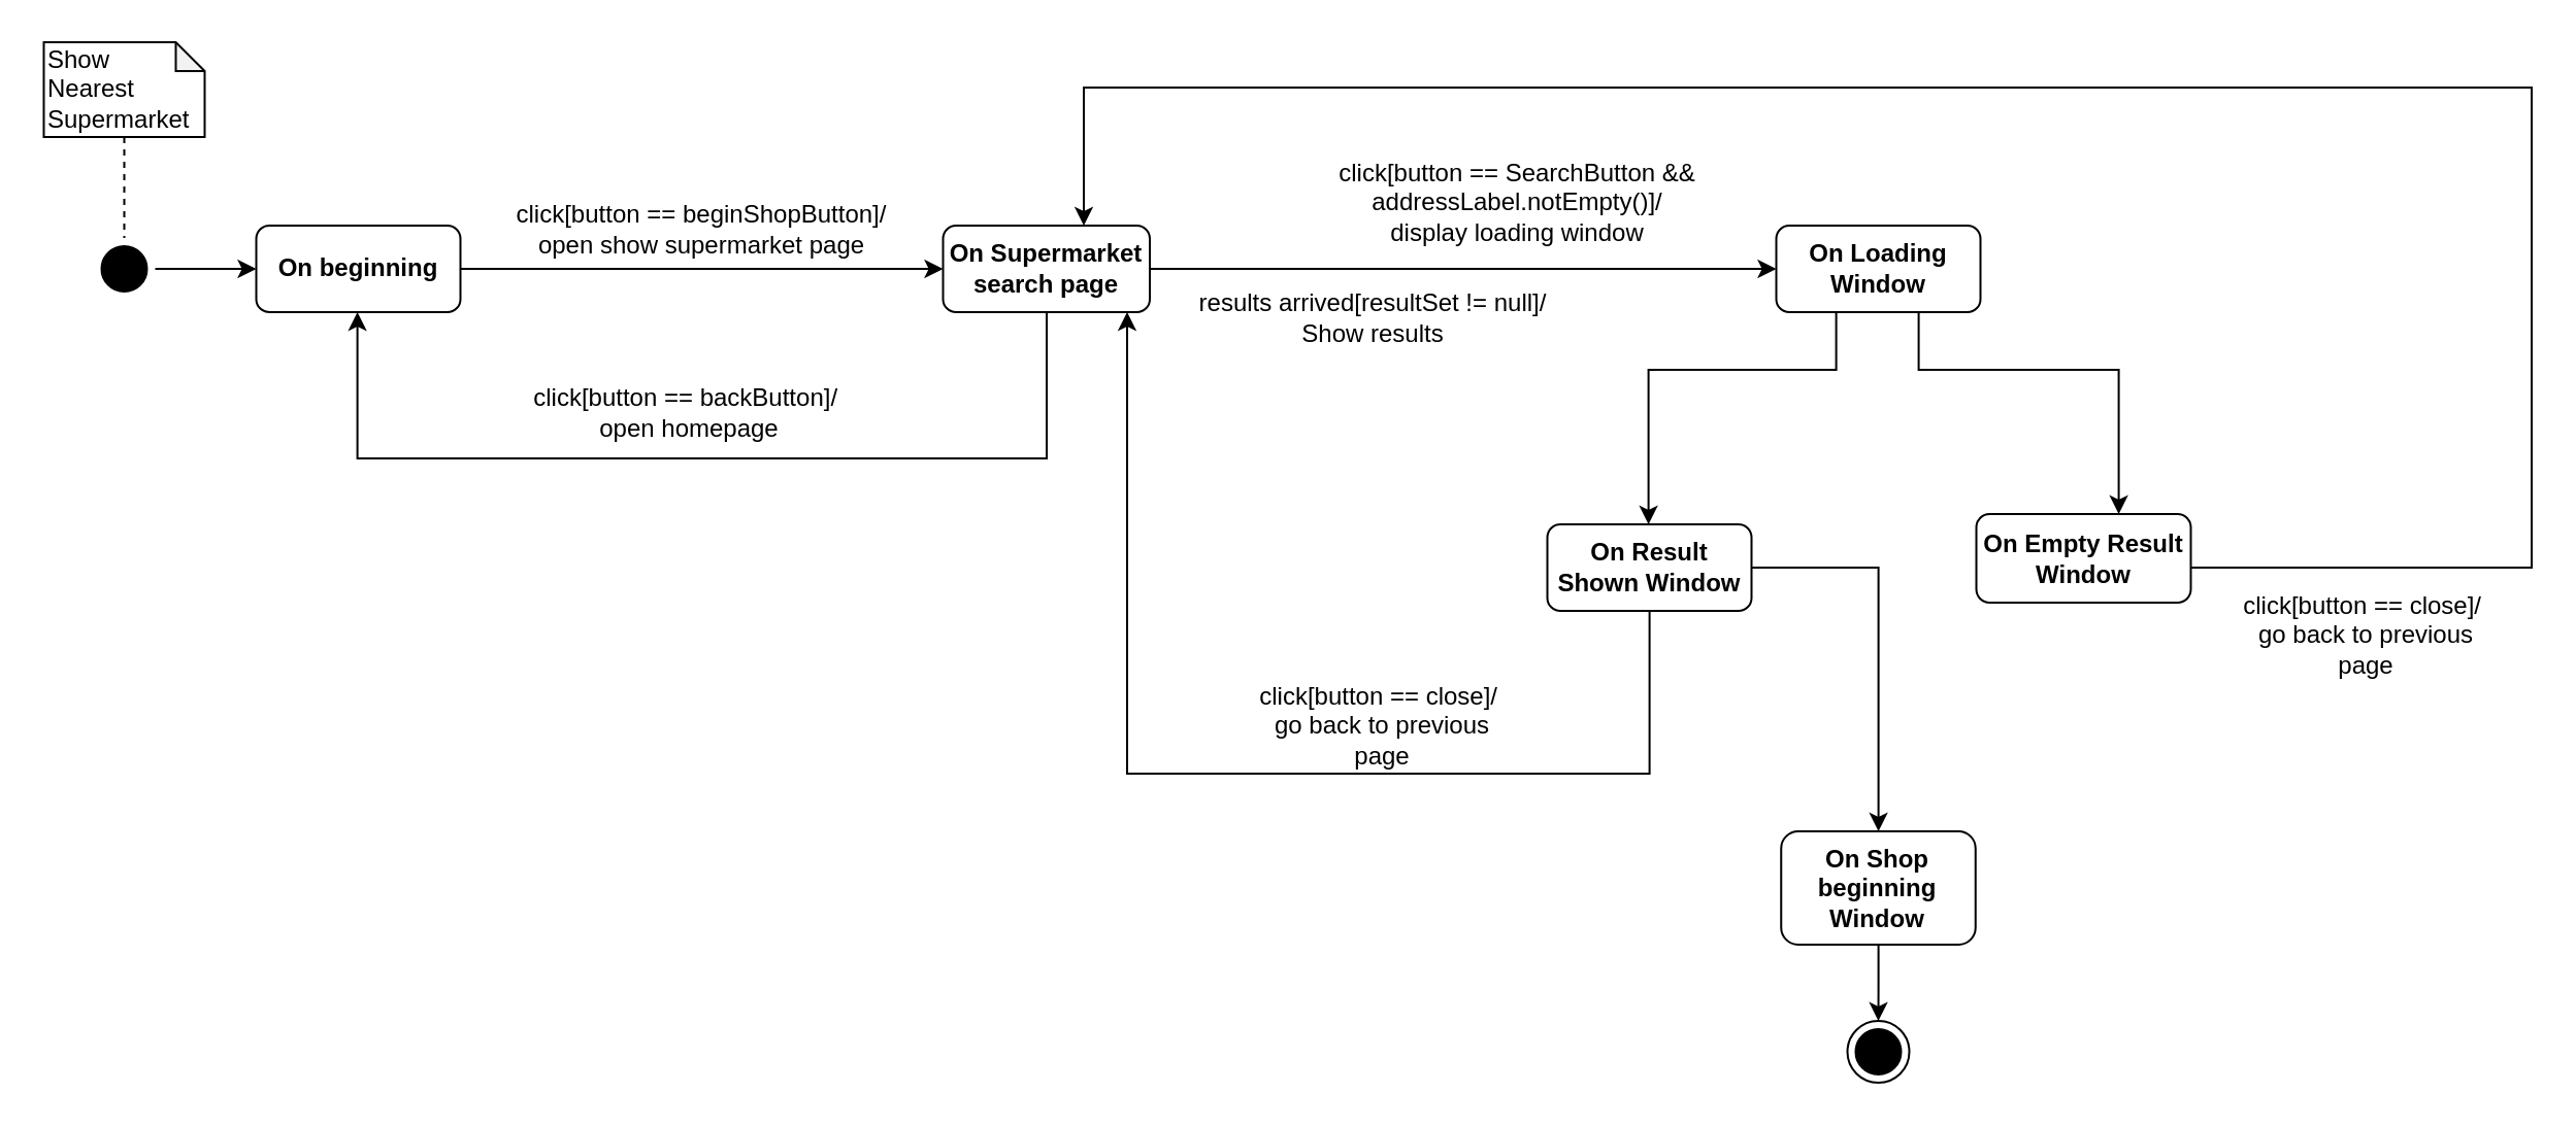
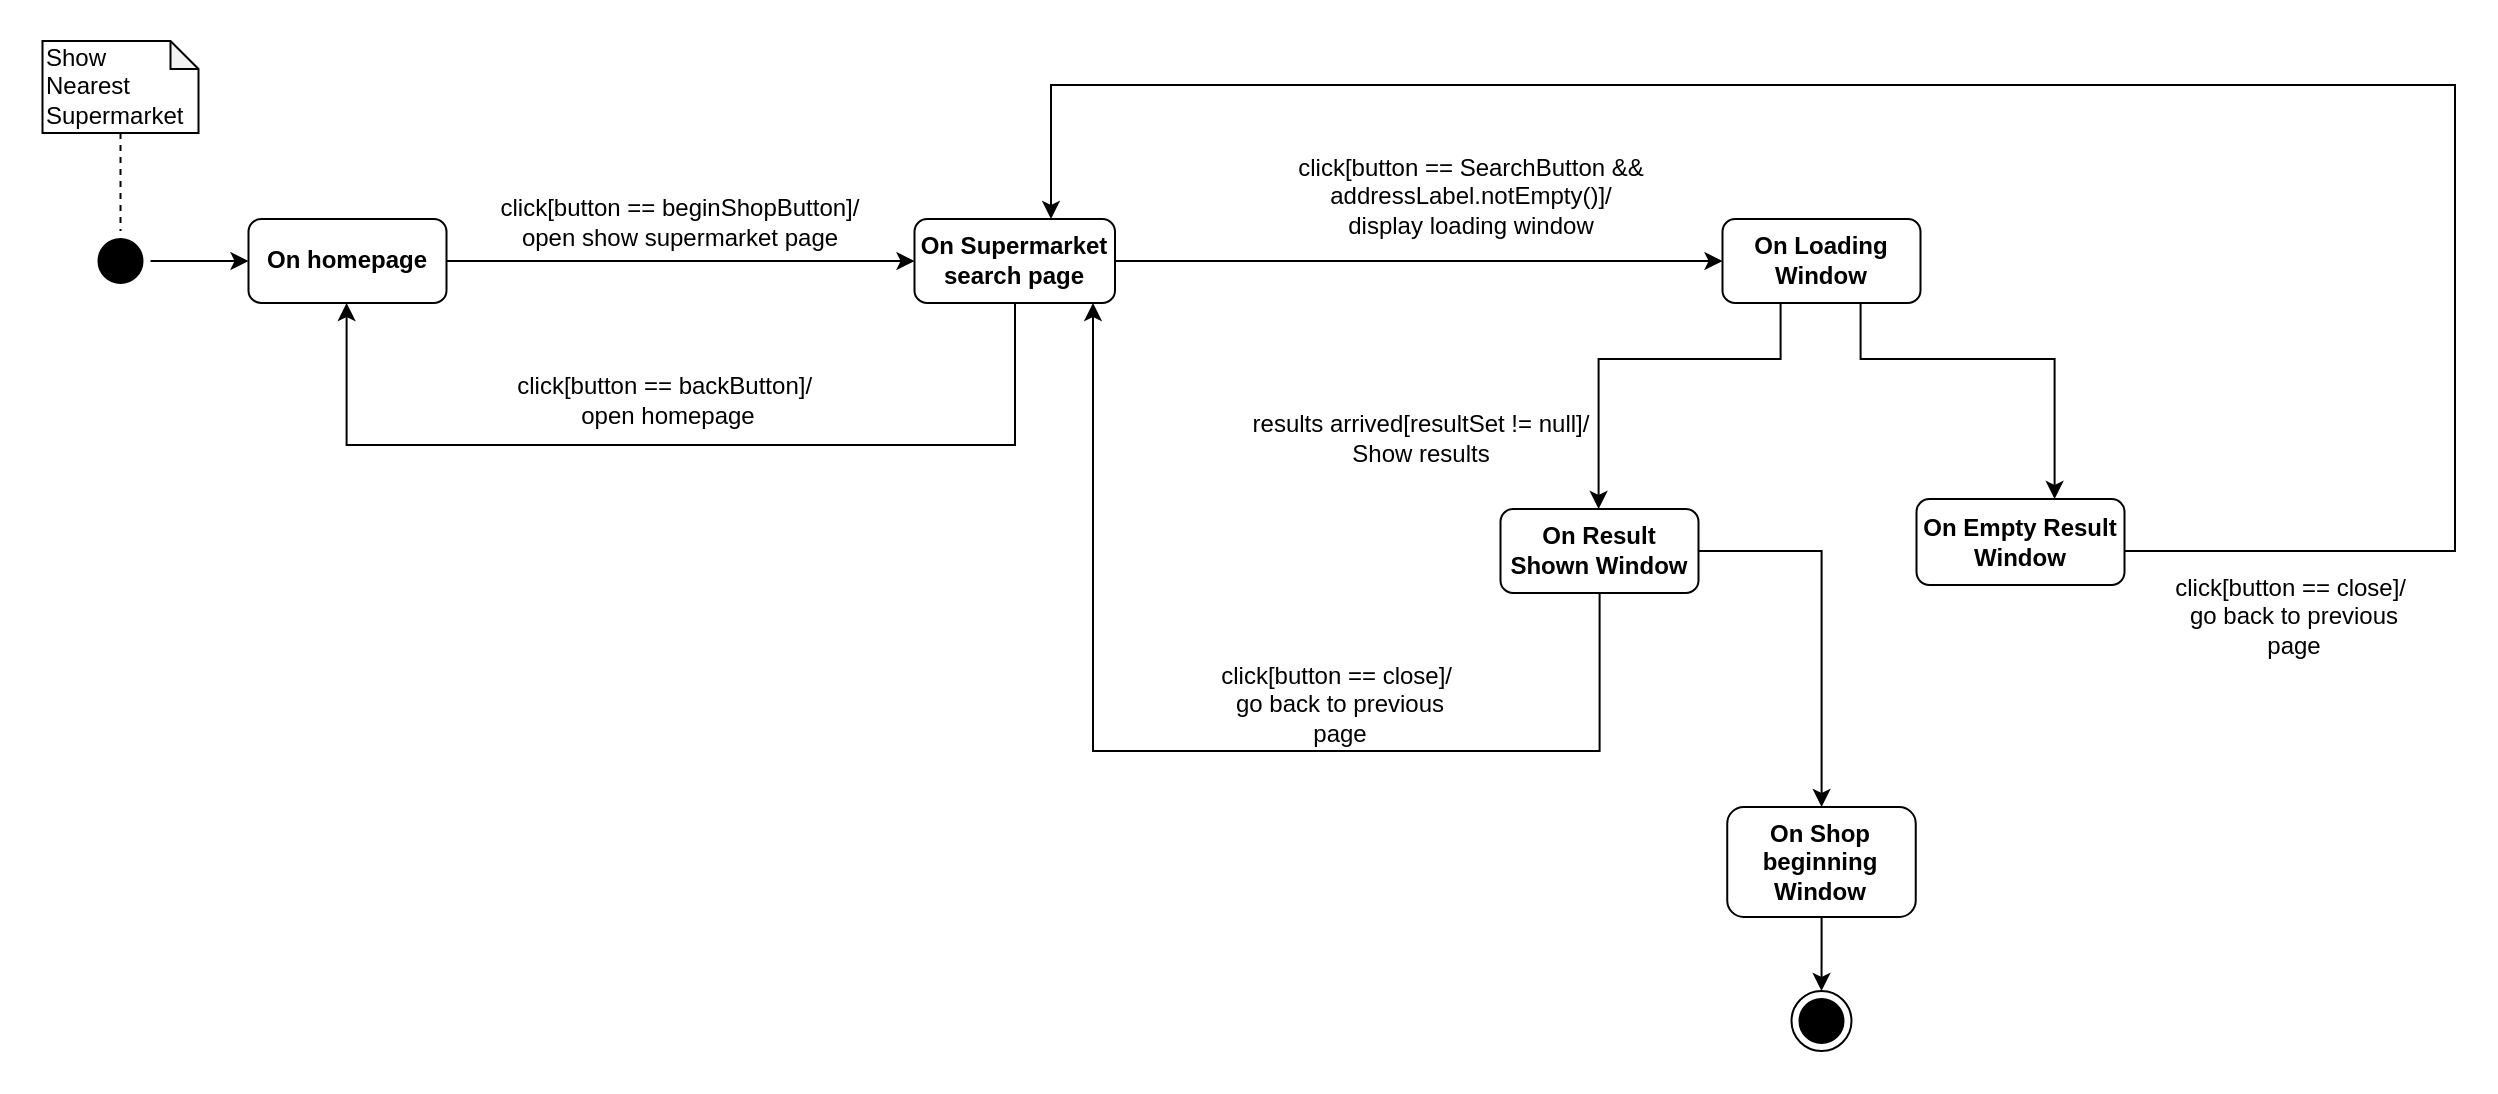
  <mxCell id="0" />
  <mxCell id="1" parent="0" />
  <mxCell id="2" style="edgeStyle=orthogonalEdgeStyle;rounded=0;orthogonalLoop=1;jettySize=auto;html=1;strokeColor=#000000;endArrow=classic;endFill=1;" edge="1" parent="1" source="3" target="7"><mxGeometry relative="1" as="geometry" /></mxCell>
  <mxCell id="3" value="" style="ellipse;html=1;shape=startState;fillColor=#000000;strokeColor=#000000;" vertex="1" parent="1"><mxGeometry x="44.75" y="115" width="30" height="30" as="geometry" /></mxCell>
  <mxCell id="4" style="edgeStyle=orthogonalEdgeStyle;rounded=0;orthogonalLoop=1;jettySize=auto;html=1;strokeColor=#000000;endArrow=none;endFill=0;dashed=1;" edge="1" parent="1" source="5" target="3"><mxGeometry relative="1" as="geometry" /></mxCell>
  <mxCell id="5" value="Show&lt;br&gt;Nearest&lt;br&gt;Supermarket" style="shape=note;whiteSpace=wrap;html=1;backgroundOutline=1;darkOpacity=0.05;strokeColor=#000000;size=14;align=left;" vertex="1" parent="1"><mxGeometry x="20.75" y="20" width="78" height="46" as="geometry" /></mxCell>
  <mxCell id="6" style="edgeStyle=orthogonalEdgeStyle;rounded=0;orthogonalLoop=1;jettySize=auto;html=1;strokeColor=#000000;endArrow=classic;endFill=1;" edge="1" parent="1" source="7" target="10"><mxGeometry relative="1" as="geometry" /></mxCell>
- <mxCell id="7" value="&lt;b&gt;On beginning&lt;/b&gt;" style="rounded=1;whiteSpace=wrap;html=1;strokeColor=#000000;" vertex="1" parent="1"><mxGeometry x="123.75" y="109" width="99" height="42" as="geometry" /></mxCell>
+ <mxCell id="7" value="&lt;b&gt;On homepage&lt;/b&gt;" style="rounded=1;whiteSpace=wrap;html=1;strokeColor=#000000;" vertex="1" parent="1"><mxGeometry x="123.75" y="109" width="99" height="42" as="geometry" /></mxCell>
  <mxCell id="8" style="edgeStyle=orthogonalEdgeStyle;rounded=0;orthogonalLoop=1;jettySize=auto;html=1;strokeColor=#000000;endArrow=classic;endFill=1;" edge="1" parent="1" source="10" target="14"><mxGeometry relative="1" as="geometry" /></mxCell>
  <mxCell id="9" style="edgeStyle=orthogonalEdgeStyle;rounded=0;orthogonalLoop=1;jettySize=auto;html=1;strokeColor=#000000;endArrow=classic;endFill=1;" edge="1" parent="1" source="10" target="7"><mxGeometry relative="1" as="geometry"><Array as="points"><mxPoint x="506.75" y="222" /><mxPoint x="172.75" y="222" /></Array></mxGeometry></mxCell>
  <mxCell id="10" value="&lt;b&gt;On Supermarket search page&lt;/b&gt;" style="rounded=1;whiteSpace=wrap;html=1;strokeColor=#000000;" vertex="1" parent="1"><mxGeometry x="456.75" y="109" width="100.25" height="42" as="geometry" /></mxCell>
  <mxCell id="11" value="click[button == beginShopButton]/&lt;br&gt;open show supermarket page" style="text;html=1;strokeColor=none;fillColor=none;align=center;verticalAlign=middle;whiteSpace=wrap;rounded=0;" vertex="1" parent="1"><mxGeometry x="233.75" y="96" width="212" height="30" as="geometry" /></mxCell>
  <mxCell id="12" style="edgeStyle=orthogonalEdgeStyle;rounded=0;orthogonalLoop=1;jettySize=auto;html=1;strokeColor=#000000;endArrow=classic;endFill=1;" edge="1" parent="1" source="14" target="17"><mxGeometry relative="1" as="geometry"><Array as="points"><mxPoint x="889.75" y="179" /><mxPoint x="798.75" y="179" /></Array></mxGeometry></mxCell>
  <mxCell id="13" style="edgeStyle=orthogonalEdgeStyle;rounded=0;orthogonalLoop=1;jettySize=auto;html=1;strokeColor=#000000;endArrow=classic;endFill=1;" edge="1" parent="1" source="14" target="20"><mxGeometry relative="1" as="geometry"><Array as="points"><mxPoint x="929.75" y="179" /><mxPoint x="1026.75" y="179" /></Array></mxGeometry></mxCell>
  <mxCell id="14" value="&lt;b&gt;On Loading Window&lt;/b&gt;" style="rounded=1;whiteSpace=wrap;html=1;strokeColor=#000000;" vertex="1" parent="1"><mxGeometry x="860.75" y="109" width="99" height="42" as="geometry" /></mxCell>
  <mxCell id="15" style="edgeStyle=orthogonalEdgeStyle;rounded=0;orthogonalLoop=1;jettySize=auto;html=1;strokeColor=#000000;endArrow=classic;endFill=1;" edge="1" parent="1" source="17" target="10"><mxGeometry relative="1" as="geometry"><Array as="points"><mxPoint x="799" y="375" /><mxPoint x="546" y="375" /></Array><mxPoint x="860.75" y="400.059" as="targetPoint" /></mxGeometry></mxCell>
  <mxCell id="16" style="edgeStyle=orthogonalEdgeStyle;rounded=0;orthogonalLoop=1;jettySize=auto;html=1;" edge="1" parent="1" source="17" target="27"><mxGeometry relative="1" as="geometry" /></mxCell>
  <mxCell id="17" value="&lt;b&gt;On Result Shown Window&lt;/b&gt;" style="rounded=1;whiteSpace=wrap;html=1;strokeColor=#000000;" vertex="1" parent="1"><mxGeometry x="749.75" y="254" width="99" height="42" as="geometry" /></mxCell>
- <mxCell id="18" value="results arrived[resultSet != null]/ Show results" style="text;html=1;strokeColor=none;fillColor=none;align=center;verticalAlign=middle;whiteSpace=wrap;rounded=0;" vertex="1" parent="1"><mxGeometry x="576.75" y="139" width="177" height="30" as="geometry" /></mxCell>
+ <mxCell id="18" value="results arrived[resultSet != null]/ Show results" style="text;html=1;strokeColor=none;fillColor=none;align=center;verticalAlign=middle;whiteSpace=wrap;rounded=0;" vertex="1" parent="1"><mxGeometry x="621.75" y="204" width="177" height="30" as="geometry" /></mxCell>
  <mxCell id="19" style="edgeStyle=orthogonalEdgeStyle;rounded=0;orthogonalLoop=1;jettySize=auto;html=1;strokeColor=#000000;endArrow=classic;endFill=1;" edge="1" parent="1" source="20" target="10"><mxGeometry relative="1" as="geometry"><Array as="points"><mxPoint x="1227" y="275" /><mxPoint x="1227" y="42" /><mxPoint x="525" y="42" /></Array><mxPoint x="959.75" y="400.059" as="targetPoint" /></mxGeometry></mxCell>
  <mxCell id="20" value="&lt;b&gt;On Empty Result Window&lt;/b&gt;" style="rounded=1;whiteSpace=wrap;html=1;strokeColor=#000000;" vertex="1" parent="1"><mxGeometry x="957.75" y="249" width="104" height="43" as="geometry" /></mxCell>
  <mxCell id="21" value="click[button == close]/&amp;nbsp;&lt;br&gt;go back to previous page" style="text;html=1;strokeColor=none;fillColor=none;align=center;verticalAlign=middle;whiteSpace=wrap;rounded=0;" vertex="1" parent="1"><mxGeometry x="604" y="325" width="132" height="53" as="geometry" /></mxCell>
  <mxCell id="22" value="click[button == close]/&amp;nbsp;&lt;br&gt;go back to previous page" style="text;html=1;strokeColor=none;fillColor=none;align=center;verticalAlign=middle;whiteSpace=wrap;rounded=0;" vertex="1" parent="1"><mxGeometry x="1081" y="281" width="132" height="53" as="geometry" /></mxCell>
  <mxCell id="23" value="" style="ellipse;html=1;shape=endState;fillColor=#000000;strokeColor=#000000;" vertex="1" parent="1"><mxGeometry x="895.25" y="495" width="30" height="30" as="geometry" /></mxCell>
  <mxCell id="24" value="click[button == backButton]/&amp;nbsp;&lt;br&gt;open homepage" style="text;html=1;strokeColor=none;fillColor=none;align=center;verticalAlign=middle;whiteSpace=wrap;rounded=0;" vertex="1" parent="1"><mxGeometry x="251.75" y="178" width="164" height="43" as="geometry" /></mxCell>
  <mxCell id="25" value="click[button == SearchButton &amp;amp;&amp;amp; addressLabel.notEmpty()]/&lt;br&gt;display loading window" style="text;html=1;strokeColor=none;fillColor=none;align=center;verticalAlign=middle;whiteSpace=wrap;rounded=0;" vertex="1" parent="1"><mxGeometry x="643" y="83" width="185" height="30" as="geometry" /></mxCell>
  <mxCell id="26" style="edgeStyle=orthogonalEdgeStyle;rounded=0;orthogonalLoop=1;jettySize=auto;html=1;" edge="1" parent="1" source="27" target="23"><mxGeometry relative="1" as="geometry" /></mxCell>
  <mxCell id="27" value="&lt;b&gt;On Shop beginning Window&lt;/b&gt;" style="rounded=1;whiteSpace=wrap;html=1;strokeColor=#000000;" vertex="1" parent="1"><mxGeometry x="863.12" y="403" width="94.25" height="55" as="geometry" /></mxCell>
